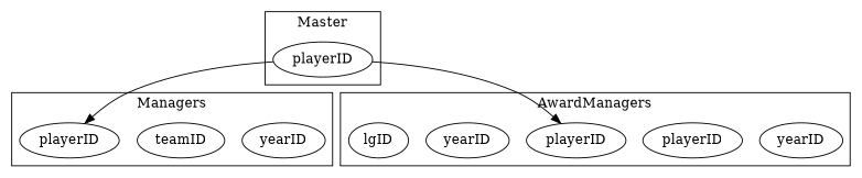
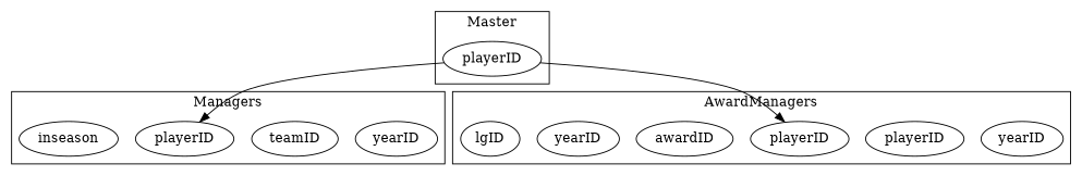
  digraph {
    rankdir=TB
    n1 [label=yearID]
    n2 [label=teamID]
    n3 [label=playerID]
+   n4 [label=inseason]
    n5 [label=playerID]
    yearID
    playerID
    n8 [label=playerID]
+   n9 [label=awardID]
    n10 [label=yearID]
    n11 [label=lgID]
    subgraph cluster_1 {
      label=Managers
      subgraph sub_2 {
        label=Managers
        rank=same
        n1
        n2
        n3
+       n4
      }
    }
    subgraph cluster_3 {
      label=Master
      n5
    }
    subgraph cluster_4 {
      label=AwardManagers
      n8
+     n9
      n10
      n11
      subgraph sub_5 {
        label=AwardManagers
        rank=same
        yearID
        playerID
      }
    }
    n5 -> n3
    n5 -> n8
  }
